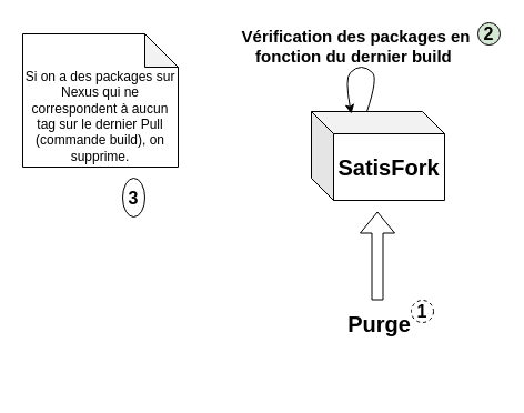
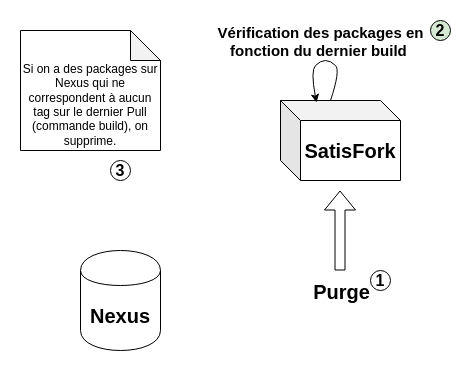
  <mxCell id="0" />
  <mxCell id="1" parent="0" />
  <mxCell id="2" value="&lt;font style=&quot;font-size: 20px&quot;&gt;&lt;b&gt;SatisFork&lt;/b&gt;&lt;/font&gt;" style="shape=cube;whiteSpace=wrap;html=1;boundedLbl=1;backgroundOutline=1;darkOpacity=0.05;darkOpacity2=0.1;" parent="1" vertex="1"><mxGeometry x="280" y="100" width="120" height="80" as="geometry" /></mxCell>
+ <mxCell id="3" value="&lt;b&gt;&lt;font style=&quot;font-size: 20px&quot;&gt;Nexus&lt;/font&gt;&lt;/b&gt;" style="shape=cylinder;whiteSpace=wrap;html=1;boundedLbl=1;backgroundOutline=1;" parent="1" vertex="1"><mxGeometry x="80" y="250" width="80" height="100" as="geometry" /></mxCell>
  <mxCell id="4" value="" style="shape=flexArrow;endArrow=classic;html=1;entryX=0;entryY=0;entryDx=70;entryDy=80;entryPerimeter=0;" parent="1" edge="1"><mxGeometry width="50" height="50" relative="1" as="geometry"><mxPoint x="339.5" y="270" as="sourcePoint" /><mxPoint x="339.5" y="190" as="targetPoint" /></mxGeometry></mxCell>
  <mxCell id="5" value="&lt;font style=&quot;font-size: 20px&quot;&gt;Purge&lt;/font&gt;" style="text;html=1;resizable=0;points=[];align=center;verticalAlign=middle;labelBackgroundColor=#ffffff;fontStyle=1" parent="4" vertex="1" connectable="0"><mxGeometry x="-0.329" relative="1" as="geometry"><mxPoint x="1" y="47" as="offset" /></mxGeometry></mxCell>
  <mxCell id="6" value="" style="curved=1;endArrow=classic;html=1;fontSize=15;entryX=0.3;entryY=0.025;entryDx=0;entryDy=0;entryPerimeter=0;exitX=0;exitY=0;exitDx=50;exitDy=0;exitPerimeter=0;" parent="1" source="2" target="2" edge="1"><mxGeometry width="50" height="50" relative="1" as="geometry"><mxPoint x="410" y="70" as="sourcePoint" /><mxPoint x="580.143" y="260.429" as="targetPoint" /><Array as="points"><mxPoint x="340" y="70" /><mxPoint x="330" y="60" /><mxPoint x="320" y="60" /><mxPoint x="310" y="70" /></Array></mxGeometry></mxCell>
  <mxCell id="7" value="Vérification des packages en &lt;br&gt;fonction du dernier build&amp;nbsp;" style="text;html=1;resizable=0;points=[];align=center;verticalAlign=middle;labelBackgroundColor=#ffffff;fontSize=15;fontStyle=1" parent="6" vertex="1" connectable="0"><mxGeometry x="-0.327" y="45" relative="1" as="geometry"><mxPoint x="13.5" y="-60" as="offset" /></mxGeometry></mxCell>
- <mxCell id="8" value="&lt;b&gt;&lt;font style=&quot;font-size: 16px&quot;&gt;1&lt;/font&gt;&lt;/b&gt;" style="ellipse;whiteSpace=wrap;html=1;aspect=fixed;dashed=1;" vertex="1" parent="1"><mxGeometry x="370" y="270" width="20" height="20" as="geometry" /></mxCell>
+ <mxCell id="8" value="&lt;b&gt;&lt;font style=&quot;font-size: 16px&quot;&gt;1&lt;/font&gt;&lt;/b&gt;" style="ellipse;whiteSpace=wrap;html=1;aspect=fixed;" vertex="1" parent="1"><mxGeometry x="370" y="270" width="20" height="20" as="geometry" /></mxCell>
  <mxCell id="9" value="&lt;b&gt;&lt;font style=&quot;font-size: 16px&quot;&gt;2&lt;/font&gt;&lt;/b&gt;" style="ellipse;whiteSpace=wrap;html=1;aspect=fixed;fillColor=#d5e8d4;" vertex="1" parent="1"><mxGeometry x="430" y="20" width="20" height="20" as="geometry" /></mxCell>
- <mxCell id="10" value="&lt;b&gt;&lt;font style=&quot;font-size: 16px&quot;&gt;3&lt;/font&gt;&lt;/b&gt;" style="ellipse;whiteSpace=wrap;html=1;aspect=fixed;" vertex="1" parent="1"><mxGeometry x="110" y="160" width="20" height="35" as="geometry" /></mxCell>
+ <mxCell id="10" value="&lt;b&gt;&lt;font style=&quot;font-size: 16px&quot;&gt;3&lt;/font&gt;&lt;/b&gt;" style="ellipse;whiteSpace=wrap;html=1;aspect=fixed;" vertex="1" parent="1"><mxGeometry x="110" y="160" width="20" height="20" as="geometry" /></mxCell>
  <mxCell id="11" value="&lt;br&gt;&lt;br&gt;Si on a des packages sur Nexus qui ne correspondent à aucun tag sur le dernier Pull (commande build), on supprime." style="shape=note;whiteSpace=wrap;html=1;backgroundOutline=1;darkOpacity=0.05;" vertex="1" parent="1"><mxGeometry x="20" y="30" width="140" height="120" as="geometry" /></mxCell>
